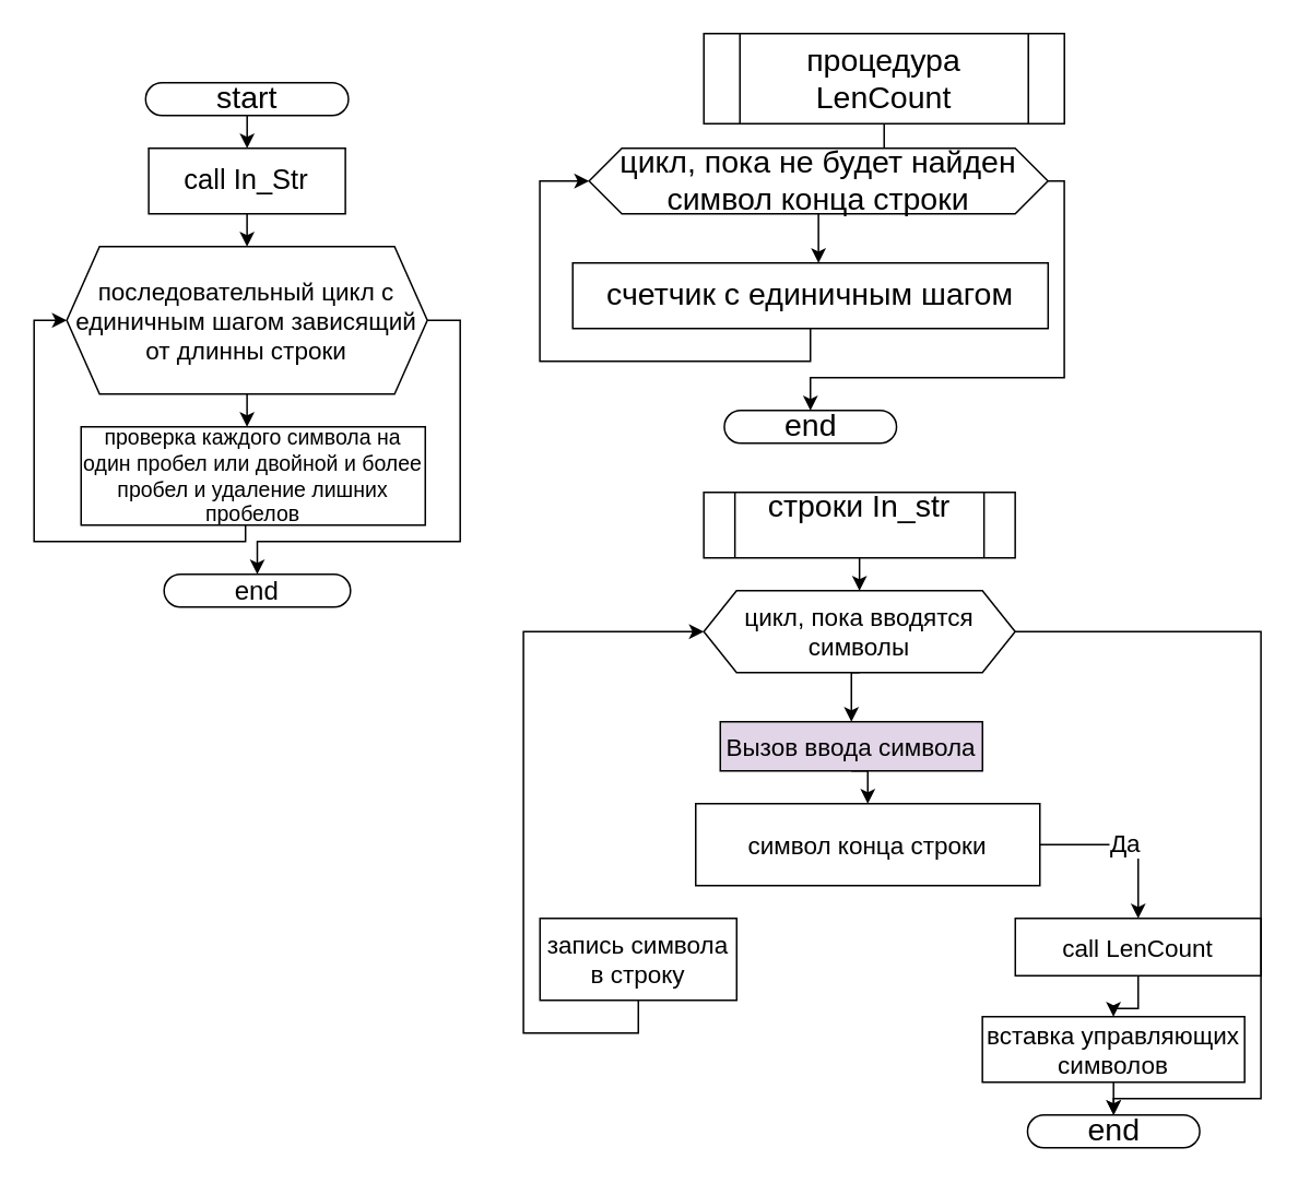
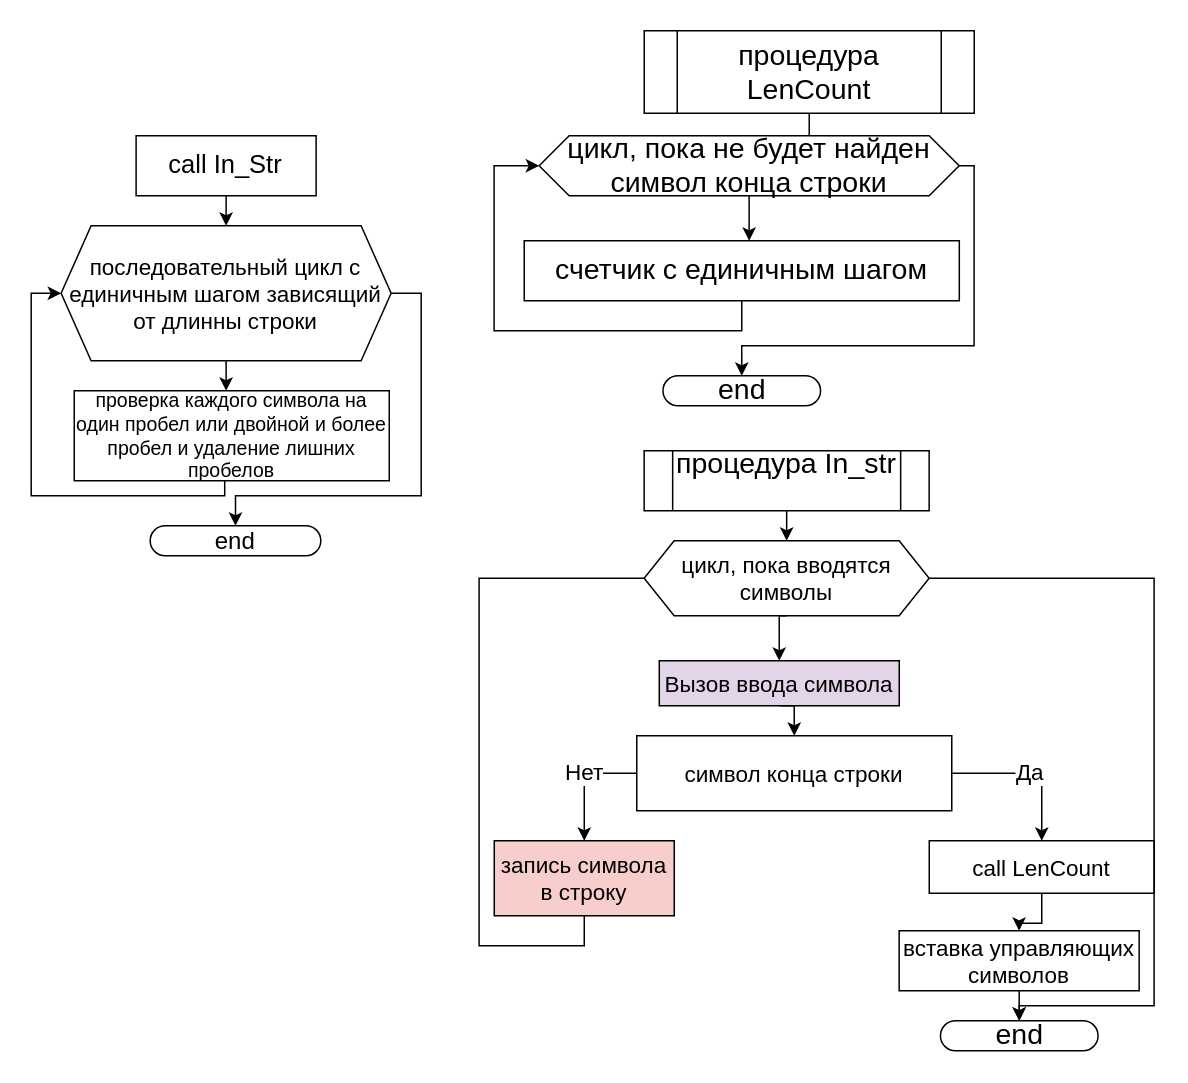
  <mxCell id="0" />
  <mxCell id="1" parent="0" />
- <mxCell id="2" value="" style="edgeStyle=orthogonalEdgeStyle;rounded=0;orthogonalLoop=1;jettySize=auto;html=1;fontSize=13;" parent="1" source="3" target="16" edge="1"><mxGeometry relative="1" as="geometry" /></mxCell>
- <mxCell id="3" value="&lt;font style=&quot;font-size: 19px;&quot;&gt;start&lt;/font&gt;" style="html=1;dashed=0;whitespace=wrap;shape=mxgraph.dfd.start" parent="1" vertex="1"><mxGeometry x="88.37" y="50" width="123.75" height="20" as="geometry" /></mxCell>
  <mxCell id="4" value="end" style="html=1;dashed=0;whitespace=wrap;shape=mxgraph.dfd.start;fontSize=16;" parent="1" vertex="1"><mxGeometry x="99.62" y="350" width="113.75" height="20" as="geometry" /></mxCell>
  <mxCell id="5" style="edgeStyle=orthogonalEdgeStyle;rounded=0;orthogonalLoop=1;jettySize=auto;html=1;exitX=0.5;exitY=1;exitDx=0;exitDy=0;entryX=0.5;entryY=0;entryDx=0;entryDy=0;fontSize=15;" parent="1" source="6" target="38" edge="1"><mxGeometry relative="1" as="geometry" /></mxCell>
- <mxCell id="6" value="&lt;div&gt;строки In_str&lt;/div&gt;&lt;div&gt;&lt;br&gt;&lt;/div&gt;" style="shape=process;whiteSpace=wrap;html=1;backgroundOutline=1;fontSize=19;" parent="1" vertex="1"><mxGeometry x="428.94" y="300" width="190" height="40" as="geometry" /></mxCell>
+ <mxCell id="6" value="&lt;div&gt;процедура In_str&lt;/div&gt;&lt;div&gt;&lt;br&gt;&lt;/div&gt;" style="shape=process;whiteSpace=wrap;html=1;backgroundOutline=1;fontSize=19;" parent="1" vertex="1"><mxGeometry x="428.94" y="300" width="190" height="40" as="geometry" /></mxCell>
  <mxCell id="7" style="edgeStyle=orthogonalEdgeStyle;rounded=0;orthogonalLoop=1;jettySize=auto;html=1;exitX=0.5;exitY=1;exitDx=0;exitDy=0;entryX=0.5;entryY=0;entryDx=0;entryDy=0;fontSize=13;" parent="1" source="8" edge="1"><mxGeometry relative="1" as="geometry"><mxPoint x="498.94" y="90" as="targetPoint" /></mxGeometry></mxCell>
  <mxCell id="8" value="процедура LenCount" style="shape=process;whiteSpace=wrap;html=1;backgroundOutline=1;fontSize=19;" parent="1" vertex="1"><mxGeometry x="428.98" y="20" width="220" height="55" as="geometry" /></mxCell>
  <mxCell id="9" value="" style="edgeStyle=orthogonalEdgeStyle;rounded=0;orthogonalLoop=1;jettySize=auto;html=1;fontSize=19;" parent="1" edge="1"><mxGeometry relative="1" as="geometry"><mxPoint x="498.94" y="130" as="sourcePoint" /><mxPoint x="498.94" y="160" as="targetPoint" /><Array as="points"><mxPoint x="498.94" y="160" /><mxPoint x="498.94" y="160" /></Array></mxGeometry></mxCell>
  <mxCell id="10" style="edgeStyle=orthogonalEdgeStyle;rounded=0;orthogonalLoop=1;jettySize=auto;html=1;exitX=1;exitY=0.5;exitDx=0;exitDy=0;entryX=0.5;entryY=0.5;entryDx=0;entryDy=-10;entryPerimeter=0;fontSize=19;" parent="1" source="11" target="14" edge="1"><mxGeometry relative="1" as="geometry"><Array as="points"><mxPoint x="648.94" y="110" /><mxPoint x="648.94" y="230" /><mxPoint x="493.94" y="230" /></Array></mxGeometry></mxCell>
  <mxCell id="11" value="цикл, пока не будет найден символ конца строки" style="shape=hexagon;perimeter=hexagonPerimeter2;whiteSpace=wrap;html=1;fixedSize=1;fontSize=19;" parent="1" vertex="1"><mxGeometry x="358.94" y="90" width="280" height="40" as="geometry" /></mxCell>
  <mxCell id="12" style="edgeStyle=orthogonalEdgeStyle;rounded=0;orthogonalLoop=1;jettySize=auto;html=1;exitX=0.5;exitY=1;exitDx=0;exitDy=0;entryX=0;entryY=0.5;entryDx=0;entryDy=0;fontSize=19;" parent="1" edge="1"><mxGeometry relative="1" as="geometry"><mxPoint x="494.01" y="200" as="sourcePoint" /><mxPoint x="358.94" y="110" as="targetPoint" /><Array as="points"><mxPoint x="493.94" y="220" /><mxPoint x="328.94" y="220" /><mxPoint x="328.94" y="110" /></Array></mxGeometry></mxCell>
  <mxCell id="13" value="счетчик с единичным шагом" style="whiteSpace=wrap;html=1;fontSize=19;" parent="1" vertex="1"><mxGeometry x="348.98" y="160" width="290.06" height="40" as="geometry" /></mxCell>
  <mxCell id="14" value="end" style="html=1;dashed=0;whitespace=wrap;shape=mxgraph.dfd.start;fontSize=19;" parent="1" vertex="1"><mxGeometry x="441.48" y="250" width="105.06" height="20" as="geometry" /></mxCell>
  <mxCell id="15" style="edgeStyle=orthogonalEdgeStyle;rounded=0;orthogonalLoop=1;jettySize=auto;html=1;exitX=0.5;exitY=1;exitDx=0;exitDy=0;entryX=0.5;entryY=0;entryDx=0;entryDy=0;fontSize=17;" parent="1" source="16" target="19" edge="1"><mxGeometry relative="1" as="geometry" /></mxCell>
  <mxCell id="16" value="&lt;font style=&quot;font-size: 17px;&quot;&gt;call In_Str&lt;/font&gt;" style="whiteSpace=wrap;html=1;dashed=0;" parent="1" vertex="1"><mxGeometry x="90.24" y="90" width="120" height="40" as="geometry" /></mxCell>
  <mxCell id="17" value="" style="edgeStyle=orthogonalEdgeStyle;rounded=0;orthogonalLoop=1;jettySize=auto;html=1;fontSize=13;" parent="1" source="19" target="21" edge="1"><mxGeometry relative="1" as="geometry"><Array as="points"><mxPoint x="150.25" y="260" /><mxPoint x="151.25" y="260" /></Array></mxGeometry></mxCell>
  <mxCell id="18" style="edgeStyle=orthogonalEdgeStyle;rounded=0;orthogonalLoop=1;jettySize=auto;html=1;exitX=1;exitY=0.5;exitDx=0;exitDy=0;entryX=0.5;entryY=0.5;entryDx=0;entryDy=-10;entryPerimeter=0;fontSize=13;" parent="1" source="19" target="4" edge="1"><mxGeometry relative="1" as="geometry"><Array as="points"><mxPoint x="280.25" y="195" /><mxPoint x="280.25" y="330" /><mxPoint x="156.25" y="330" /></Array></mxGeometry></mxCell>
  <mxCell id="19" value="&lt;font style=&quot;font-size: 15px;&quot;&gt;последовательный цикл с единичным шагом зависящий от длинны строки&lt;/font&gt;" style="shape=hexagon;perimeter=hexagonPerimeter2;whiteSpace=wrap;html=1;fixedSize=1;fontSize=13;" parent="1" vertex="1"><mxGeometry x="40.25" y="150" width="220" height="90" as="geometry" /></mxCell>
  <mxCell id="20" style="edgeStyle=orthogonalEdgeStyle;rounded=0;orthogonalLoop=1;jettySize=auto;html=1;exitX=0.5;exitY=1;exitDx=0;exitDy=0;entryX=0;entryY=0.5;entryDx=0;entryDy=0;fontSize=13;" parent="1" source="21" target="19" edge="1"><mxGeometry relative="1" as="geometry"><Array as="points"><mxPoint x="149.25" y="310" /><mxPoint x="149.25" y="330" /><mxPoint x="20.25" y="330" /><mxPoint x="20.25" y="195" /></Array></mxGeometry></mxCell>
  <mxCell id="21" value="проверка каждого символа на один пробел или двойной и более пробел и удаление лишних пробелов" style="whiteSpace=wrap;html=1;fontSize=13;" parent="1" vertex="1"><mxGeometry x="49" y="260" width="210" height="60" as="geometry" /></mxCell>
  <mxCell id="22" style="edgeStyle=orthogonalEdgeStyle;rounded=0;orthogonalLoop=1;jettySize=auto;html=1;exitX=0.5;exitY=1;exitDx=0;exitDy=0;entryX=0.5;entryY=0;entryDx=0;entryDy=0;fontSize=15;" parent="1" source="23" target="28" edge="1"><mxGeometry relative="1" as="geometry" /></mxCell>
  <mxCell id="23" value="&lt;font style=&quot;font-size: 15px;&quot;&gt;Вызов ввода символа&lt;/font&gt;" style="rounded=0;whiteSpace=wrap;html=1;fontSize=13;fillColor=#e1d5e7;" parent="1" vertex="1"><mxGeometry x="439.01" y="440" width="160" height="30" as="geometry" /></mxCell>
+ <mxCell id="24" style="edgeStyle=orthogonalEdgeStyle;rounded=0;orthogonalLoop=1;jettySize=auto;html=1;exitX=0;exitY=0.5;exitDx=0;exitDy=0;entryX=0.5;entryY=0;entryDx=0;entryDy=0;fontSize=15;" parent="1" source="28" target="30" edge="1"><mxGeometry relative="1" as="geometry" /></mxCell>
+ <mxCell id="25" value="Нет" style="edgeLabel;html=1;align=center;verticalAlign=middle;resizable=0;points=[];fontSize=15;" parent="24" vertex="1" connectable="0"><mxGeometry x="-0.124" y="-1" relative="1" as="geometry"><mxPoint x="1" y="-1" as="offset" /></mxGeometry></mxCell>
  <mxCell id="26" style="edgeStyle=orthogonalEdgeStyle;rounded=0;orthogonalLoop=1;jettySize=auto;html=1;exitX=1;exitY=0.5;exitDx=0;exitDy=0;entryX=0.5;entryY=0;entryDx=0;entryDy=0;fontSize=15;" parent="1" source="28" target="32" edge="1"><mxGeometry relative="1" as="geometry" /></mxCell>
  <mxCell id="27" value="Да" style="edgeLabel;html=1;align=center;verticalAlign=middle;resizable=0;points=[];fontSize=15;" parent="26" vertex="1" connectable="0"><mxGeometry x="-0.038" y="2" relative="1" as="geometry"><mxPoint as="offset" /></mxGeometry></mxCell>
  <mxCell id="28" value="символ конца строки" style="whiteSpace=wrap;html=1;fontSize=15;rounded=0;" parent="1" vertex="1"><mxGeometry x="424.01" y="490" width="210" height="50" as="geometry" /></mxCell>
- <mxCell id="29" style="edgeStyle=orthogonalEdgeStyle;rounded=0;orthogonalLoop=1;jettySize=auto;html=1;exitX=0.5;exitY=1;exitDx=0;exitDy=0;entryX=0;entryY=0.5;entryDx=0;entryDy=0;fontSize=15;" parent="1" source="30" target="38" edge="1"><mxGeometry relative="1" as="geometry"><Array as="points"><mxPoint x="388.94" y="630" /><mxPoint x="318.94" y="630" /><mxPoint x="318.94" y="385" /></Array></mxGeometry></mxCell>
- <mxCell id="30" value="запись символа в строку" style="rounded=0;whiteSpace=wrap;html=1;fontSize=15;" parent="1" vertex="1"><mxGeometry x="329.01" y="560" width="120" height="50" as="geometry" /></mxCell>
+ <mxCell id="29" style="edgeStyle=orthogonalEdgeStyle;rounded=0;orthogonalLoop=1;jettySize=auto;html=1;exitX=0.5;exitY=1;exitDx=0;exitDy=0;entryX=0;entryY=0.5;entryDx=0;entryDy=0;fontSize=15;endArrow=none;" parent="1" source="30" target="38" edge="1"><mxGeometry relative="1" as="geometry"><Array as="points"><mxPoint x="388.94" y="630" /><mxPoint x="318.94" y="630" /><mxPoint x="318.94" y="385" /></Array></mxGeometry></mxCell>
+ <mxCell id="30" value="запись символа в строку" style="rounded=0;whiteSpace=wrap;html=1;fontSize=15;fillColor=#f8cecc;" parent="1" vertex="1"><mxGeometry x="329.01" y="560" width="120" height="50" as="geometry" /></mxCell>
  <mxCell id="31" value="" style="edgeStyle=orthogonalEdgeStyle;rounded=0;orthogonalLoop=1;jettySize=auto;html=1;fontSize=15;" parent="1" source="32" target="34" edge="1"><mxGeometry relative="1" as="geometry" /></mxCell>
  <mxCell id="32" value="call LenCount" style="rounded=0;whiteSpace=wrap;html=1;fontSize=15;" parent="1" vertex="1"><mxGeometry x="619.01" y="560" width="150" height="35" as="geometry" /></mxCell>
  <mxCell id="33" style="edgeStyle=orthogonalEdgeStyle;rounded=0;orthogonalLoop=1;jettySize=auto;html=1;exitX=0.5;exitY=1;exitDx=0;exitDy=0;entryX=0.5;entryY=0.5;entryDx=0;entryDy=-10;entryPerimeter=0;fontSize=15;" parent="1" source="34" target="35" edge="1"><mxGeometry relative="1" as="geometry" /></mxCell>
  <mxCell id="34" value="вставка управляющих символов" style="whiteSpace=wrap;html=1;fontSize=15;rounded=0;" parent="1" vertex="1"><mxGeometry x="598.94" y="620" width="160" height="40" as="geometry" /></mxCell>
  <mxCell id="35" value="end" style="html=1;dashed=0;whitespace=wrap;shape=mxgraph.dfd.start;fontSize=19;" parent="1" vertex="1"><mxGeometry x="626.48" y="680" width="105.06" height="20" as="geometry" /></mxCell>
  <mxCell id="36" style="edgeStyle=orthogonalEdgeStyle;rounded=0;orthogonalLoop=1;jettySize=auto;html=1;exitX=0.5;exitY=1;exitDx=0;exitDy=0;entryX=0.5;entryY=0;entryDx=0;entryDy=0;fontSize=15;" parent="1" source="38" target="23" edge="1"><mxGeometry relative="1" as="geometry" /></mxCell>
  <mxCell id="37" style="edgeStyle=orthogonalEdgeStyle;rounded=0;orthogonalLoop=1;jettySize=auto;html=1;exitX=1;exitY=0.5;exitDx=0;exitDy=0;entryX=0.5;entryY=0.5;entryDx=0;entryDy=-10;entryPerimeter=0;fontSize=15;" parent="1" source="38" target="35" edge="1"><mxGeometry relative="1" as="geometry"><Array as="points"><mxPoint x="768.94" y="385" /><mxPoint x="768.94" y="670" /><mxPoint x="678.94" y="670" /></Array></mxGeometry></mxCell>
  <mxCell id="38" value="цикл, пока вводятся символы" style="shape=hexagon;perimeter=hexagonPerimeter2;whiteSpace=wrap;html=1;fixedSize=1;fontSize=15;" parent="1" vertex="1"><mxGeometry x="428.94" y="360" width="190" height="50" as="geometry" /></mxCell>
